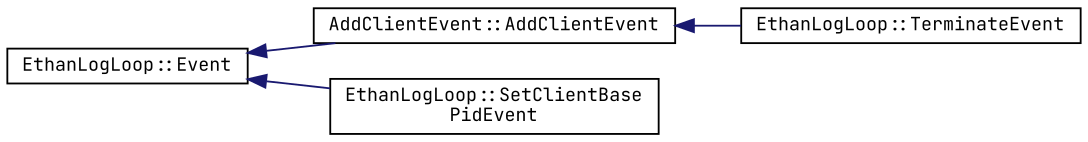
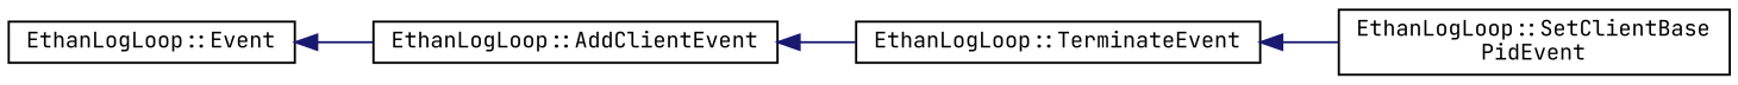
  digraph {
    fontname="JetBrains Mono"
    rankdir=LR
    node [color=black fillcolor=white fontname="JetBrains Mono" fontsize=10 shape=record style=filled]
    edge [color=midnightblue dir=back fontname="JetBrains Mono" fontsize=10 labelfontname=Helvetica labelfontsize=10 style=solid]
    n1 [height=0.2 label="EthanLogLoop::Event" width=0.4]
-   n2 [height=0.2 label="AddClientEvent::AddClientEvent" width=0.4]
+   n2 [height=0.2 label="EthanLogLoop::AddClientEvent" width=0.4]
    n3 [height=0.2 label="EthanLogLoop::SetClientBase\lPidEvent" width=0.4]
    n4 [height=0.2 label="EthanLogLoop::TerminateEvent" width=0.4]
    n1 -> n2
-   n1 -> n3
+   n4 -> n3
    n2 -> n4
  }
